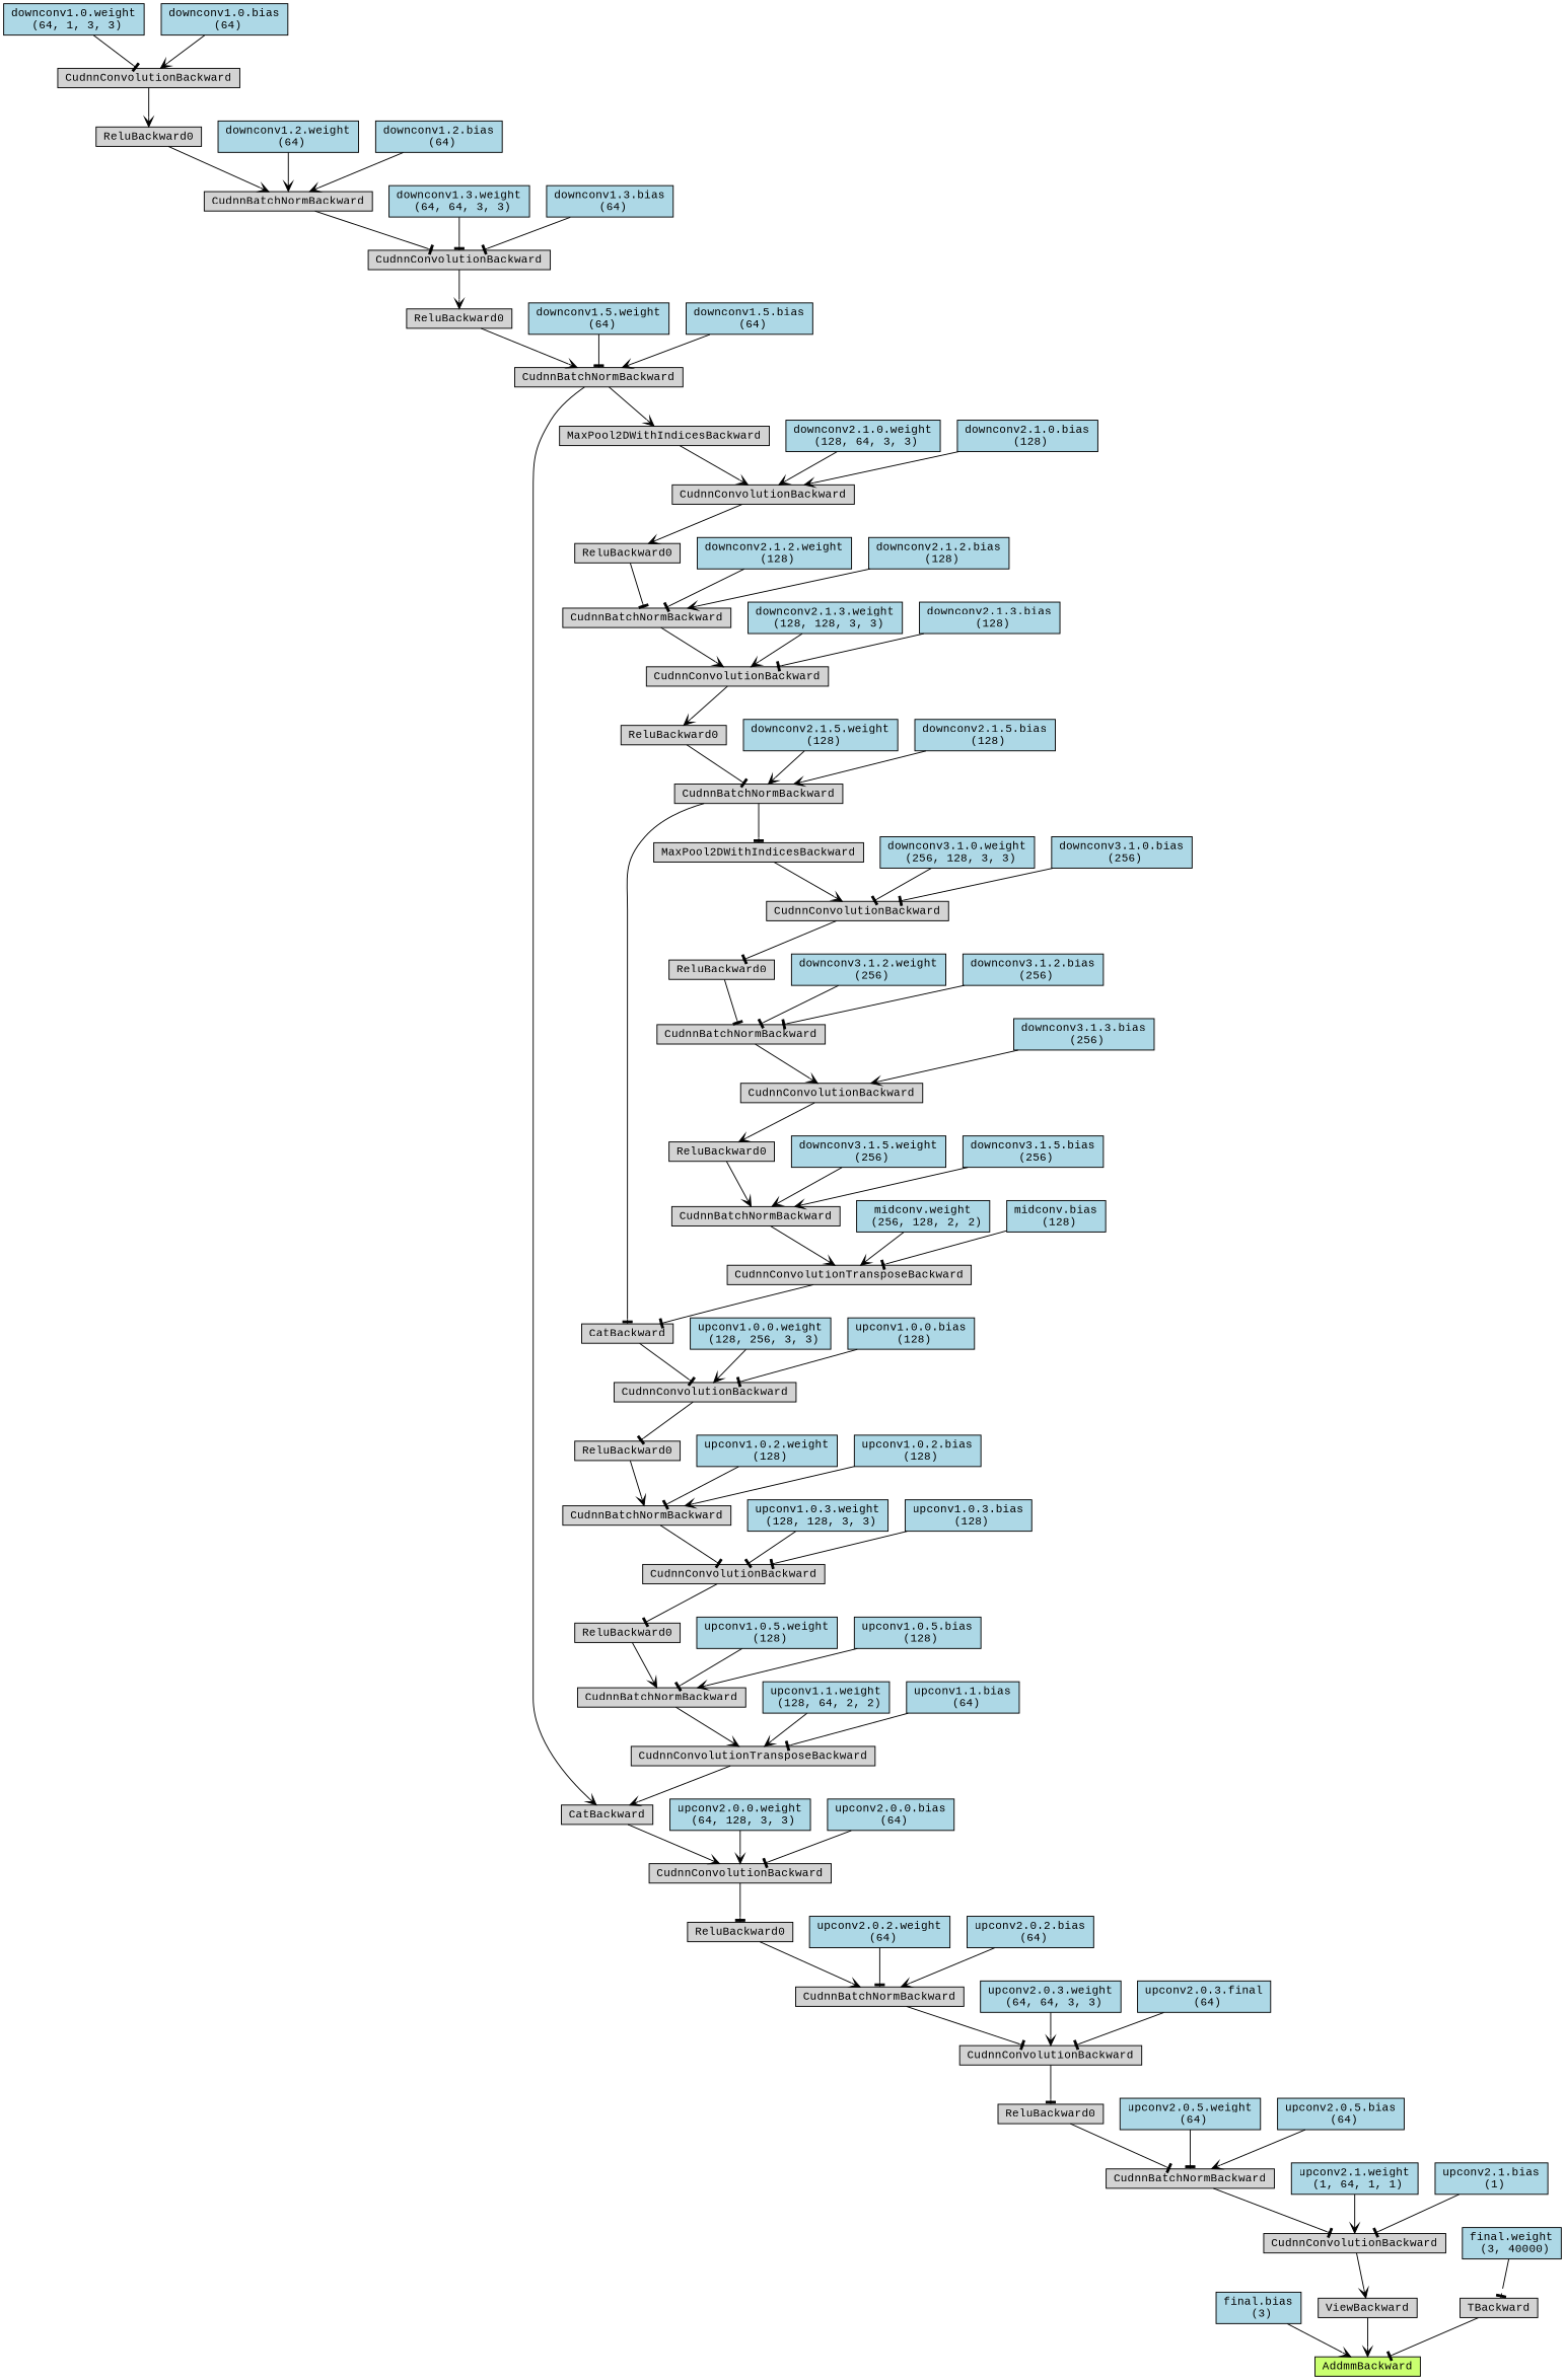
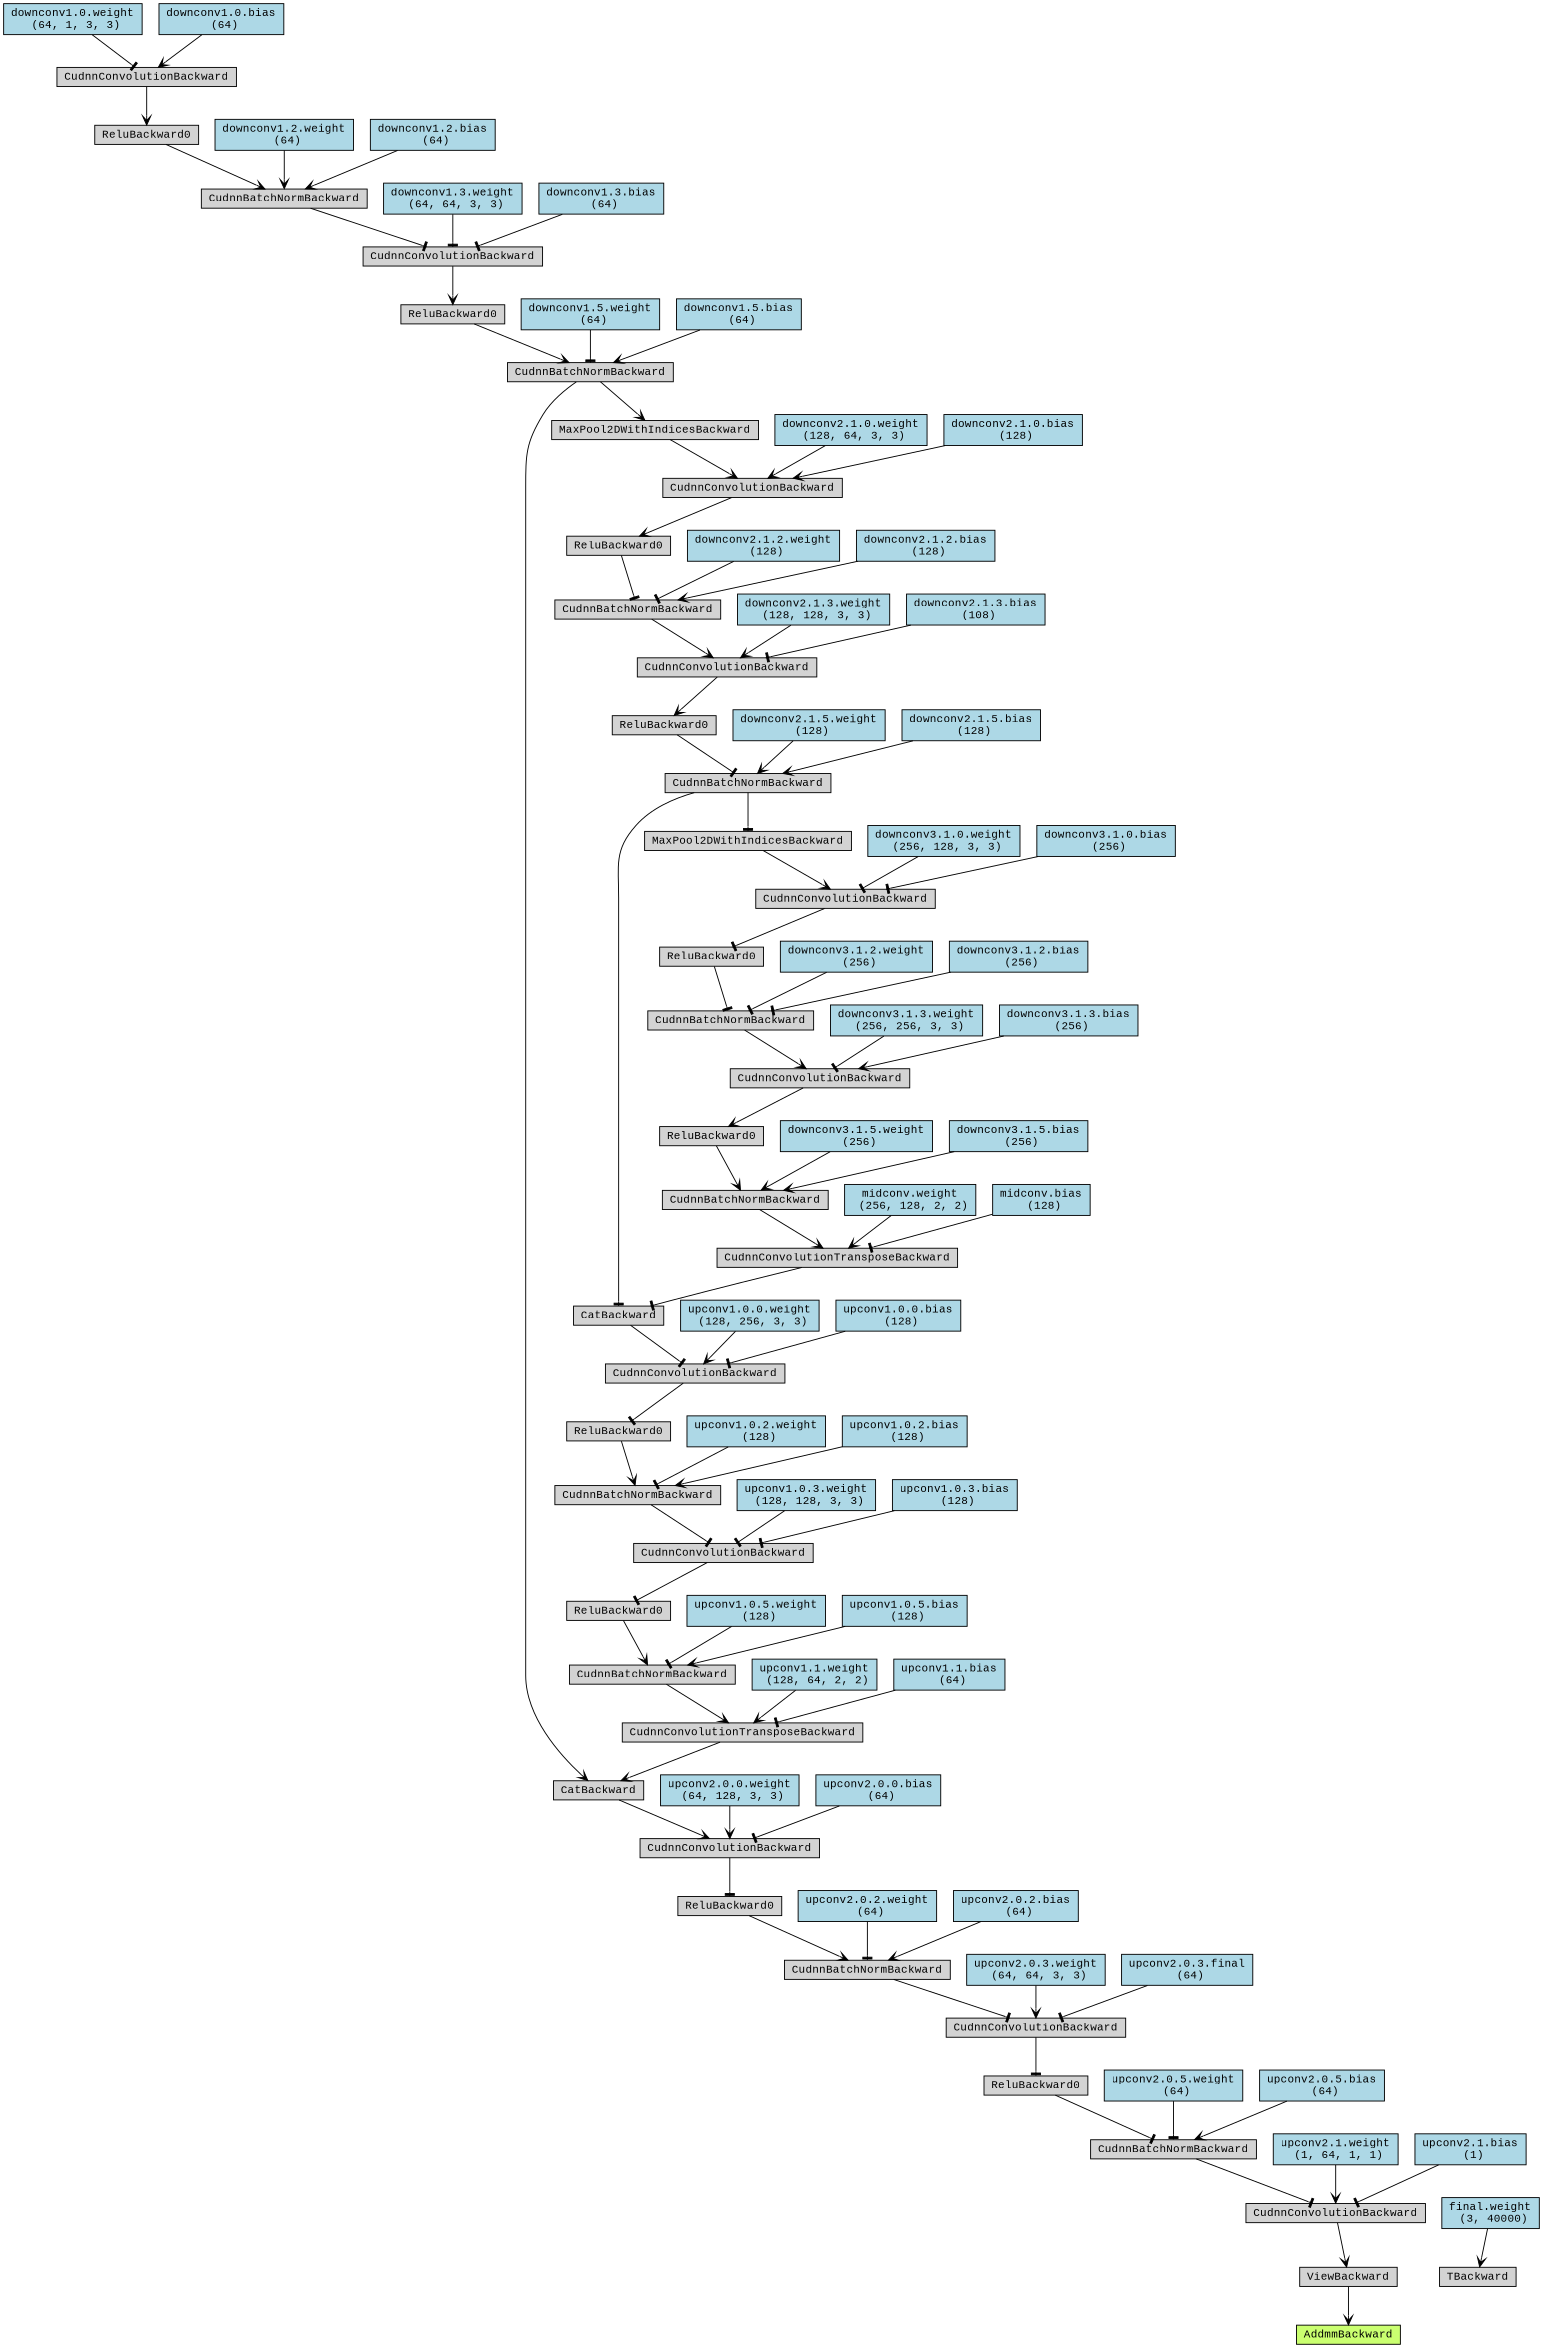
  digraph {
    fontname="Liberation Mono"
    node [align=left fillcolor=lightblue fontname="Liberation Mono" fontsize=12 ranksep=0.1 shape=box style=filled]
    edge [arrowhead=vee fontname="Liberation Mono"]
    n1 [fillcolor=darkolivegreen1 height=0.2 label=AddmmBackward]
-   n2 [height=0.2 label="final.bias\n (3)"]
    n3 [height=0.2 label=ViewBackward fillcolor=""]
    n4 [height=0.2 label=CudnnConvolutionBackward fillcolor=""]
    n5 [height=0.2 label=CudnnBatchNormBackward fillcolor=""]
    n6 [height=0.2 label=ReluBackward0 fillcolor=""]
    n7 [height=0.2 label=CudnnConvolutionBackward fillcolor=""]
    n8 [height=0.2 label=CudnnBatchNormBackward fillcolor=""]
    n9 [height=0.2 label=ReluBackward0 fillcolor=""]
    n10 [height=0.2 label=CudnnConvolutionBackward fillcolor=""]
    n11 [height=0.2 label=CatBackward fillcolor=""]
    n12 [height=0.2 label=CudnnConvolutionTransposeBackward fillcolor=""]
    n13 [height=0.2 label=CudnnBatchNormBackward fillcolor=""]
    n14 [height=0.2 label=ReluBackward0 fillcolor=""]
    n15 [height=0.2 label=CudnnConvolutionBackward fillcolor=""]
    n16 [height=0.2 label=CudnnBatchNormBackward fillcolor=""]
    n17 [height=0.2 label=ReluBackward0 fillcolor=""]
    n18 [height=0.2 label=CudnnConvolutionBackward fillcolor=""]
    n19 [height=0.2 label=CatBackward fillcolor=""]
    n20 [height=0.2 label=CudnnConvolutionTransposeBackward fillcolor=""]
    n21 [height=0.2 label=CudnnBatchNormBackward fillcolor=""]
    n22 [height=0.2 label=ReluBackward0 fillcolor=""]
    n23 [height=0.2 label=CudnnConvolutionBackward fillcolor=""]
    n24 [height=0.2 label=CudnnBatchNormBackward fillcolor=""]
    n25 [height=0.2 label=ReluBackward0 fillcolor=""]
    n26 [height=0.2 label=CudnnConvolutionBackward fillcolor=""]
    n27 [height=0.2 label=MaxPool2DWithIndicesBackward fillcolor=""]
    n28 [height=0.2 label=CudnnBatchNormBackward fillcolor=""]
    n29 [height=0.2 label=ReluBackward0 fillcolor=""]
    n30 [height=0.2 label=CudnnConvolutionBackward fillcolor=""]
    n31 [height=0.2 label=CudnnBatchNormBackward fillcolor=""]
    n32 [height=0.2 label=ReluBackward0 fillcolor=""]
    n33 [height=0.2 label=CudnnConvolutionBackward fillcolor=""]
    n34 [height=0.2 label=MaxPool2DWithIndicesBackward fillcolor=""]
    n35 [height=0.2 label=CudnnBatchNormBackward fillcolor=""]
    n36 [height=0.2 label=ReluBackward0 fillcolor=""]
    n37 [height=0.2 label=CudnnConvolutionBackward fillcolor=""]
    n38 [height=0.2 label=CudnnBatchNormBackward fillcolor=""]
    n39 [height=0.2 label=ReluBackward0 fillcolor=""]
    n40 [height=0.2 label=CudnnConvolutionBackward fillcolor=""]
    n41 [height=0.2 label="downconv1.0.weight\n (64, 1, 3, 3)"]
    n42 [height=0.2 label="downconv1.0.bias\n (64)"]
    n43 [height=0.2 label="downconv1.2.weight\n (64)"]
    n44 [height=0.2 label="downconv1.2.bias\n (64)"]
    n45 [height=0.2 label="downconv1.3.weight\n (64, 64, 3, 3)"]
    n46 [height=0.2 label="downconv1.3.bias\n (64)"]
    n47 [height=0.2 label="downconv1.5.weight\n (64)"]
    n48 [height=0.2 label="downconv1.5.bias\n (64)"]
    n49 [height=0.2 label="downconv2.1.0.weight\n (128, 64, 3, 3)"]
    n50 [height=0.2 label="downconv2.1.0.bias\n (128)"]
    n51 [height=0.2 label="downconv2.1.2.weight\n (128)"]
    n52 [height=0.2 label="downconv2.1.2.bias\n (128)"]
    n53 [height=0.2 label="downconv2.1.3.weight\n (128, 128, 3, 3)"]
-   n54 [height=0.2 label="downconv2.1.3.bias\n (128)"]
+   n54 [height=0.2 label="downconv2.1.3.bias\n (108)"]
    n55 [height=0.2 label="downconv2.1.5.weight\n (128)"]
    n56 [height=0.2 label="downconv2.1.5.bias\n (128)"]
    n57 [height=0.2 label="downconv3.1.0.weight\n (256, 128, 3, 3)"]
    n58 [height=0.2 label="downconv3.1.0.bias\n (256)"]
    n59 [height=0.2 label="downconv3.1.2.weight\n (256)"]
    n60 [height=0.2 label="downconv3.1.2.bias\n (256)"]
+   n61 [height=0.2 label="downconv3.1.3.weight\n (256, 256, 3, 3)"]
    n62 [height=0.2 label="downconv3.1.3.bias\n (256)"]
    n63 [height=0.2 label="downconv3.1.5.weight\n (256)"]
    n64 [height=0.2 label="downconv3.1.5.bias\n (256)"]
    n65 [height=0.2 label="midconv.weight\n (256, 128, 2, 2)"]
    n66 [height=0.2 label="midconv.bias\n (128)"]
    n67 [height=0.2 label="upconv1.0.0.weight\n (128, 256, 3, 3)"]
    n68 [height=0.2 label="upconv1.0.0.bias\n (128)"]
    n69 [height=0.2 label="upconv1.0.2.weight\n (128)"]
    n70 [height=0.2 label="upconv1.0.2.bias\n (128)"]
    n71 [height=0.2 label="upconv1.0.3.weight\n (128, 128, 3, 3)"]
    n72 [height=0.2 label="upconv1.0.3.bias\n (128)"]
    n73 [height=0.2 label="upconv1.0.5.weight\n (128)"]
    n74 [height=0.2 label="upconv1.0.5.bias\n (128)"]
    n75 [height=0.2 label="upconv1.1.weight\n (128, 64, 2, 2)"]
    n76 [height=0.2 label="upconv1.1.bias\n (64)"]
    n77 [height=0.2 label="upconv2.0.0.weight\n (64, 128, 3, 3)"]
    n78 [height=0.2 label="upconv2.0.0.bias\n (64)"]
    n79 [height=0.2 label="upconv2.0.2.weight\n (64)"]
    n80 [height=0.2 label="upconv2.0.2.bias\n (64)"]
    n81 [height=0.2 label="upconv2.0.3.weight\n (64, 64, 3, 3)"]
    n82 [height=0.2 label="upconv2.0.3.final\n (64)"]
    n83 [height=0.2 label="upconv2.0.5.weight\n (64)"]
    n84 [height=0.2 label="upconv2.0.5.bias\n (64)"]
    n85 [height=0.2 label="upconv2.1.weight\n (1, 64, 1, 1)"]
    n86 [height=0.2 label="upconv2.1.bias\n (1)"]
    n87 [height=0.2 label=TBackward fillcolor=""]
    n88 [height=0.2 label="final.weight\n (3, 40000)"]
-   n2 -> n1
    n3 -> n1
    n4 -> n3
    n5 -> n4 [arrowhead=tee]
    n6 -> n5 [arrowhead=tee]
    n7 -> n6 [arrowhead=tee]
    n8 -> n7 [arrowhead=tee]
    n9 -> n8
    n10 -> n9 [arrowhead=tee]
    n11 -> n10
    n12 -> n11
    n13 -> n12
    n14 -> n13
    n15 -> n14 [arrowhead=tee]
    n16 -> n15 [arrowhead=tee]
    n17 -> n16
    n18 -> n17 [arrowhead=tee]
    n19 -> n18 [arrowhead=tee]
    n20 -> n19 [arrowhead=tee]
    n21 -> n20
    n22 -> n21
    n23 -> n22
    n24 -> n23
    n25 -> n24 [arrowhead=tee]
    n26 -> n25 [arrowhead=tee]
    n27 -> n26
    n28 -> n19 [arrowhead=tee]
    n28 -> n27 [arrowhead=tee]
    n29 -> n28 [arrowhead=tee]
    n30 -> n29
    n31 -> n30
    n32 -> n31 [arrowhead=tee]
    n33 -> n32
    n34 -> n33
    n35 -> n11
    n35 -> n34
    n36 -> n35
    n37 -> n36
    n38 -> n37 [arrowhead=tee]
    n39 -> n38
    n40 -> n39
    n41 -> n40 [arrowhead=tee]
    n42 -> n40
    n43 -> n38
    n44 -> n38
    n45 -> n37 [arrowhead=tee]
    n46 -> n37 [arrowhead=tee]
    n47 -> n35 [arrowhead=tee]
    n48 -> n35
    n49 -> n33
    n50 -> n33
    n51 -> n31 [arrowhead=tee]
    n52 -> n31
    n53 -> n30
    n54 -> n30 [arrowhead=tee]
    n55 -> n28
    n56 -> n28
    n57 -> n26 [arrowhead=tee]
    n58 -> n26 [arrowhead=tee]
    n59 -> n24 [arrowhead=tee]
    n60 -> n24 [arrowhead=tee]
+   n61 -> n23 [arrowhead=tee]
    n62 -> n23
    n63 -> n21
    n64 -> n21
    n65 -> n20
    n66 -> n20 [arrowhead=tee]
    n67 -> n18
    n68 -> n18 [arrowhead=tee]
    n69 -> n16 [arrowhead=tee]
    n70 -> n16
    n71 -> n15 [arrowhead=tee]
    n72 -> n15 [arrowhead=tee]
    n73 -> n13 [arrowhead=tee]
    n74 -> n13
    n75 -> n12
    n76 -> n12 [arrowhead=tee]
    n77 -> n10
    n78 -> n10 [arrowhead=tee]
    n79 -> n8 [arrowhead=tee]
    n80 -> n8
    n81 -> n7
    n82 -> n7 [arrowhead=tee]
    n83 -> n5 [arrowhead=tee]
    n84 -> n5
    n85 -> n4
    n86 -> n4 [arrowhead=tee]
-   n87 -> n1 [arrowhead=tee]
-   n88 -> n87 [arrowhead=tee]
+   n88 -> n87
  }
